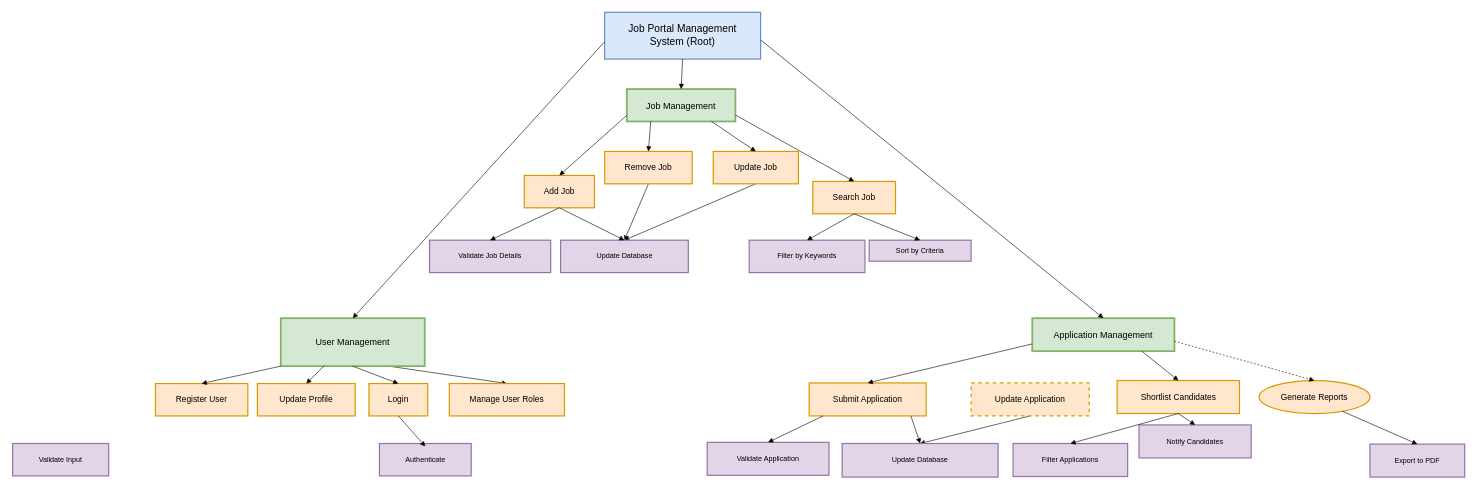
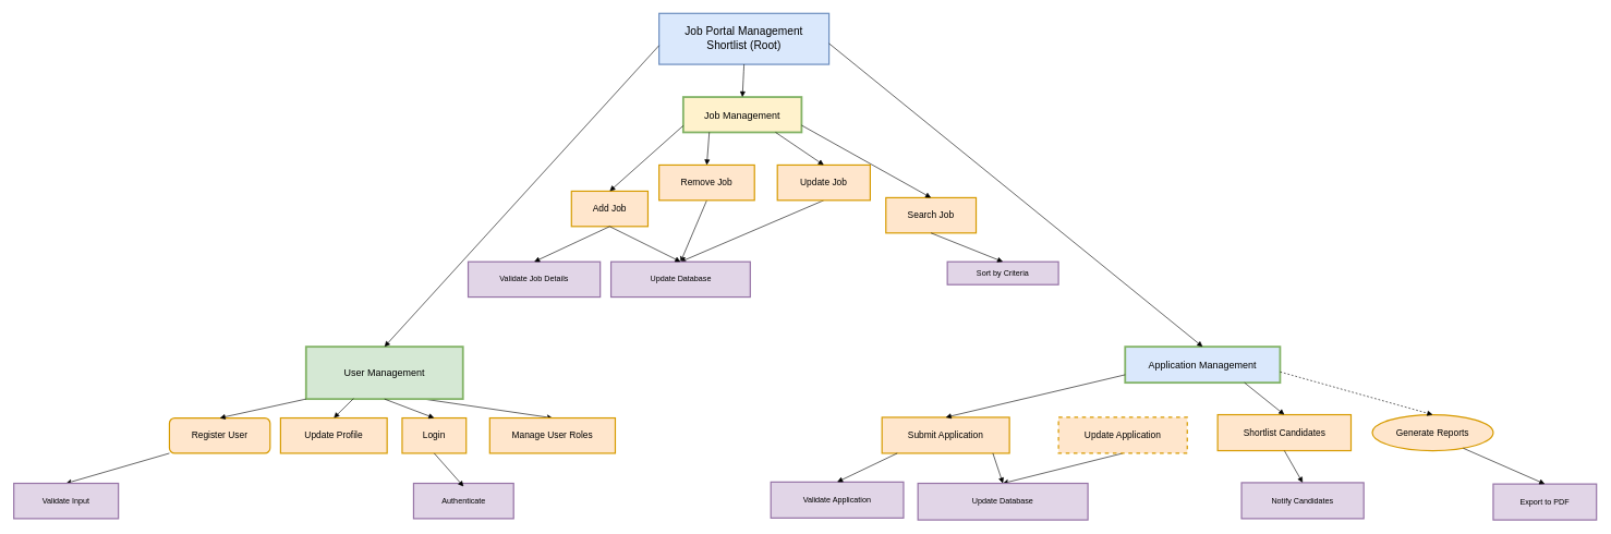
  <mxCell id="0" />
  <mxCell id="1" parent="0" />
- <mxCell id="2" value="Job Portal Management System (Root)" style="whiteSpace=wrap;strokeWidth=2;fillColor=#dae8fc;strokeColor=#6c8ebf;fontSize=17;spacing=12;" vertex="1" parent="1"><mxGeometry x="1007" y="20" width="260" height="78" as="geometry" /></mxCell>
+ <mxCell id="2" value="Job Portal Management Shortlist (Root)" style="whiteSpace=wrap;strokeWidth=2;fillColor=#dae8fc;strokeColor=#6c8ebf;fontSize=17;spacing=12;" vertex="1" parent="1"><mxGeometry x="1007" y="20" width="260" height="78" as="geometry" /></mxCell>
  <mxCell id="3" style="rounded=0;orthogonalLoop=1;jettySize=auto;html=1;exitX=0.75;exitY=1;exitDx=0;exitDy=0;entryX=0.5;entryY=0;entryDx=0;entryDy=0;" edge="1" parent="1" source="4" target="11"><mxGeometry relative="1" as="geometry" /></mxCell>
  <mxCell id="4" value="User Management" style="whiteSpace=wrap;strokeWidth=3;fillColor=#d5e8d4;strokeColor=#82b366;fontSize=15;spacing=2;spacingBottom=10;spacingRight=10;spacingLeft=10;spacingTop=10;" vertex="1" parent="1"><mxGeometry x="467" y="530" width="240" height="80" as="geometry" /></mxCell>
- <mxCell id="5" value="Job Management" style="whiteSpace=wrap;strokeWidth=3;fillColor=#d5e8d4;strokeColor=#82b366;fontSize=15;spacing=2;spacingBottom=10;spacingRight=10;spacingLeft=10;spacingTop=10;" vertex="1" parent="1"><mxGeometry x="1044" y="148" width="181" height="54" as="geometry" /></mxCell>
- <mxCell id="6" value="Application Management" style="whiteSpace=wrap;strokeWidth=3;fillColor=#d5e8d4;strokeColor=#82b366;fontSize=15;spacing=2;spacingBottom=10;spacingRight=10;spacingLeft=10;spacingTop=10;" vertex="1" parent="1"><mxGeometry x="1720" y="530" width="237" height="55" as="geometry" /></mxCell>
- <mxCell id="8" value="Register User" style="whiteSpace=wrap;strokeWidth=2;fillColor=#ffe6cc;strokeColor=#d79b00;fontSize=14;spacing=8;" vertex="1" parent="1"><mxGeometry x="258" y="639" width="154" height="54" as="geometry" /></mxCell>
+ <mxCell id="5" value="Job Management" style="whiteSpace=wrap;strokeWidth=3;fillColor=#fff2cc;strokeColor=#82b366;fontSize=15;spacing=2;spacingBottom=10;spacingRight=10;spacingLeft=10;spacingTop=10;" vertex="1" parent="1"><mxGeometry x="1044" y="148" width="181" height="54" as="geometry" /></mxCell>
+ <mxCell id="6" value="Application Management" style="whiteSpace=wrap;strokeWidth=3;fillColor=#dae8fc;strokeColor=#82b366;fontSize=15;spacing=2;spacingBottom=10;spacingRight=10;spacingLeft=10;spacingTop=10;" vertex="1" parent="1"><mxGeometry x="1720" y="530" width="237" height="55" as="geometry" /></mxCell>
+ <mxCell id="7" style="rounded=0;orthogonalLoop=1;jettySize=auto;html=1;exitX=0;exitY=1;exitDx=0;exitDy=0;entryX=0.5;entryY=0;entryDx=0;entryDy=0;" edge="1" parent="1" source="8" target="12"><mxGeometry relative="1" as="geometry" /></mxCell>
+ <mxCell id="8" value="Register User" style="whiteSpace=wrap;strokeWidth=2;fillColor=#ffe6cc;strokeColor=#d79b00;fontSize=14;spacing=8;rounded=1;" vertex="1" parent="1"><mxGeometry x="258" y="639" width="154" height="54" as="geometry" /></mxCell>
  <mxCell id="9" value="Login" style="whiteSpace=wrap;strokeWidth=2;fillColor=#ffe6cc;strokeColor=#d79b00;fontSize=14;spacing=8;" vertex="1" parent="1"><mxGeometry x="614" y="639" width="98" height="54" as="geometry" /></mxCell>
  <mxCell id="10" value="Update Profile" style="whiteSpace=wrap;strokeWidth=2;fillColor=#ffe6cc;strokeColor=#d79b00;fontSize=14;spacing=8;" vertex="1" parent="1"><mxGeometry x="428" y="639" width="163" height="54" as="geometry" /></mxCell>
  <mxCell id="11" value="Manage User Roles" style="whiteSpace=wrap;strokeWidth=2;fillColor=#ffe6cc;strokeColor=#d79b00;fontSize=14;spacing=8;" vertex="1" parent="1"><mxGeometry x="748" y="639" width="192" height="54" as="geometry" /></mxCell>
  <mxCell id="12" value="Validate Input" style="whiteSpace=wrap;strokeWidth=2;fillColor=#e1d5e7;strokeColor=#9673a6;" vertex="1" parent="1"><mxGeometry x="20" y="739" width="160" height="54" as="geometry" /></mxCell>
  <mxCell id="13" value="Authenticate" style="whiteSpace=wrap;strokeWidth=2;fillColor=#e1d5e7;strokeColor=#9673a6;" vertex="1" parent="1"><mxGeometry x="631.5" y="739" width="153" height="54" as="geometry" /></mxCell>
  <mxCell id="14" value="Add Job" style="whiteSpace=wrap;strokeWidth=2;fillColor=#ffe6cc;strokeColor=#d79b00;fontSize=14;spacing=8;" vertex="1" parent="1"><mxGeometry x="873" y="292" width="117" height="54" as="geometry" /></mxCell>
  <mxCell id="15" style="rounded=0;orthogonalLoop=1;jettySize=auto;html=1;exitX=0.5;exitY=1;exitDx=0;exitDy=0;entryX=0.5;entryY=0;entryDx=0;entryDy=0;" edge="1" parent="1" source="16" target="21"><mxGeometry relative="1" as="geometry" /></mxCell>
  <mxCell id="16" value="Remove Job" style="whiteSpace=wrap;strokeWidth=2;fillColor=#ffe6cc;strokeColor=#d79b00;fontSize=14;spacing=8;" vertex="1" parent="1"><mxGeometry x="1007" y="252" width="146" height="54" as="geometry" /></mxCell>
  <mxCell id="17" style="rounded=0;orthogonalLoop=1;jettySize=auto;html=1;exitX=0.5;exitY=1;exitDx=0;exitDy=0;entryX=0.5;entryY=0;entryDx=0;entryDy=0;" edge="1" parent="1" source="18" target="21"><mxGeometry relative="1" as="geometry"><mxPoint x="1018" y="400" as="targetPoint" /></mxGeometry></mxCell>
  <mxCell id="18" value="Update Job" style="whiteSpace=wrap;strokeWidth=2;fillColor=#ffe6cc;strokeColor=#d79b00;fontSize=14;spacing=8;" vertex="1" parent="1"><mxGeometry x="1188" y="252" width="142" height="54" as="geometry" /></mxCell>
  <mxCell id="19" value="Search Job" style="whiteSpace=wrap;strokeWidth=2;fillColor=#ffe6cc;strokeColor=#d79b00;fontSize=14;spacing=8;" vertex="1" parent="1"><mxGeometry x="1354" y="302" width="138" height="54" as="geometry" /></mxCell>
  <mxCell id="20" value="Validate Job Details" style="whiteSpace=wrap;strokeWidth=2;fillColor=#e1d5e7;strokeColor=#9673a6;" vertex="1" parent="1"><mxGeometry x="715" y="400" width="202" height="54" as="geometry" /></mxCell>
  <mxCell id="21" value="Update Database" style="whiteSpace=wrap;strokeWidth=2;fillColor=#e1d5e7;strokeColor=#9673a6;" vertex="1" parent="1"><mxGeometry x="933.5" y="400" width="213" height="54" as="geometry" /></mxCell>
- <mxCell id="22" value="Filter by Keywords" style="whiteSpace=wrap;strokeWidth=2;fillColor=#e1d5e7;strokeColor=#9673a6;" vertex="1" parent="1"><mxGeometry x="1248" y="400" width="193" height="54" as="geometry" /></mxCell>
  <mxCell id="23" value="Sort by Criteria" style="whiteSpace=wrap;strokeWidth=2;fillColor=#e1d5e7;strokeColor=#9673a6;" vertex="1" parent="1"><mxGeometry x="1448" y="400" width="170" height="35" as="geometry" /></mxCell>
  <mxCell id="24" value="Submit Application" style="whiteSpace=wrap;strokeWidth=2;fillColor=#ffe6cc;strokeColor=#d79b00;fontSize=14;spacing=8;" vertex="1" parent="1"><mxGeometry x="1348" y="638" width="195" height="55" as="geometry" /></mxCell>
  <mxCell id="25" style="rounded=0;orthogonalLoop=1;jettySize=auto;html=1;exitX=0.5;exitY=1;exitDx=0;exitDy=0;entryX=0.5;entryY=0;entryDx=0;entryDy=0;" edge="1" parent="1" source="26" target="30"><mxGeometry relative="1" as="geometry"><mxPoint x="1572" y="740" as="targetPoint" /></mxGeometry></mxCell>
  <mxCell id="26" value="Update Application" style="whiteSpace=wrap;strokeWidth=2;fillColor=#ffe6cc;strokeColor=#d79b00;fontSize=14;spacing=8;dashed=1;" vertex="1" parent="1"><mxGeometry x="1618" y="638" width="197" height="55" as="geometry" /></mxCell>
  <mxCell id="27" value="Shortlist Candidates" style="whiteSpace=wrap;strokeWidth=2;fillColor=#ffe6cc;strokeColor=#d79b00;fontSize=14;spacing=8;" vertex="1" parent="1"><mxGeometry x="1861.5" y="634" width="204" height="55" as="geometry" /></mxCell>
  <mxCell id="28" value="Generate Reports" style="ellipse;whiteSpace=wrap;strokeWidth=2;fillColor=#ffe6cc;strokeColor=#d79b00;fontSize=14;spacing=8;" vertex="1" parent="1"><mxGeometry x="2098" y="634" width="185" height="55" as="geometry" /></mxCell>
  <mxCell id="29" value="Validate Application" style="whiteSpace=wrap;strokeWidth=2;fillColor=#e1d5e7;strokeColor=#9673a6;" vertex="1" parent="1"><mxGeometry x="1178" y="737" width="203" height="55" as="geometry" /></mxCell>
  <mxCell id="30" value="Update Database" style="whiteSpace=wrap;strokeWidth=2;fillColor=#e1d5e7;strokeColor=#9673a6;" vertex="1" parent="1"><mxGeometry x="1403" y="739" width="260" height="56" as="geometry" /></mxCell>
- <mxCell id="31" value="Filter Applications" style="whiteSpace=wrap;strokeWidth=2;fillColor=#e1d5e7;strokeColor=#9673a6;" vertex="1" parent="1"><mxGeometry x="1688" y="739" width="191" height="55" as="geometry" /></mxCell>
- <mxCell id="32" value="Notify Candidates" style="whiteSpace=wrap;strokeWidth=2;fillColor=#e1d5e7;strokeColor=#9673a6;" vertex="1" parent="1"><mxGeometry x="1898" y="708" width="187" height="55" as="geometry" /></mxCell>
+ <mxCell id="32" value="Notify Candidates" style="whiteSpace=wrap;strokeWidth=2;fillColor=#e1d5e7;strokeColor=#9673a6;" vertex="1" parent="1"><mxGeometry x="1898" y="738" width="187" height="55" as="geometry" /></mxCell>
  <mxCell id="33" value="Export to PDF" style="whiteSpace=wrap;strokeWidth=2;fillColor=#e1d5e7;strokeColor=#9673a6;" vertex="1" parent="1"><mxGeometry x="2283" y="740" width="158" height="55" as="geometry" /></mxCell>
  <mxCell id="34" value="" style="startArrow=none;endArrow=block;exitX=0;exitY=0.63;entryX=0.5;entryY=0;rounded=0;" edge="1" parent="1" source="2" target="4"><mxGeometry relative="1" as="geometry" /></mxCell>
  <mxCell id="35" value="" style="curved=1;startArrow=none;endArrow=block;exitX=0.5;exitY=1;entryX=0.5;entryY=0;rounded=0;" edge="1" parent="1" source="2" target="5"><mxGeometry relative="1" as="geometry"><Array as="points" /></mxGeometry></mxCell>
  <mxCell id="36" value="" style="startArrow=none;endArrow=block;exitX=1;exitY=0.59;entryX=0.5;entryY=0;rounded=0;" edge="1" parent="1" source="2" target="6"><mxGeometry relative="1" as="geometry" /></mxCell>
  <mxCell id="37" value="" style="curved=0;startArrow=none;endArrow=block;exitX=0;exitY=1;entryX=0.5;entryY=0;rounded=0;exitDx=0;exitDy=0;" edge="1" parent="1" source="4" target="8"><mxGeometry relative="1" as="geometry"><Array as="points" /></mxGeometry></mxCell>
  <mxCell id="38" value="" style="startArrow=none;endArrow=block;exitX=0.5;exitY=1;entryX=0.5;entryY=0;rounded=0;exitDx=0;exitDy=0;" edge="1" parent="1" source="4" target="9"><mxGeometry relative="1" as="geometry" /></mxCell>
  <mxCell id="39" value="" style="startArrow=none;endArrow=block;exitX=0.303;exitY=0.99;entryX=0.5;entryY=0;rounded=0;exitDx=0;exitDy=0;exitPerimeter=0;" edge="1" parent="1" source="4" target="10"><mxGeometry relative="1" as="geometry" /></mxCell>
  <mxCell id="40" value="" style="startArrow=none;endArrow=block;exitX=0.5;exitY=1;entryX=0.5;entryY=0.09;rounded=0;exitDx=0;exitDy=0;entryDx=0;entryDy=0;entryPerimeter=0;" edge="1" parent="1" source="9" target="13"><mxGeometry relative="1" as="geometry"><mxPoint x="535" y="744" as="targetPoint" /></mxGeometry></mxCell>
  <mxCell id="41" value="" style="startArrow=none;endArrow=block;exitX=0;exitY=0.81;entryX=0.5;entryY=0;rounded=0;" edge="1" parent="1" source="5" target="14"><mxGeometry relative="1" as="geometry" /></mxCell>
  <mxCell id="42" value="" style="startArrow=none;endArrow=block;exitX=0.22;exitY=1;entryX=0.5;entryY=0;rounded=0;" edge="1" parent="1" source="5" target="16"><mxGeometry relative="1" as="geometry" /></mxCell>
  <mxCell id="43" value="" style="startArrow=none;endArrow=block;exitX=0.78;exitY=1;entryX=0.5;entryY=0;rounded=0;" edge="1" parent="1" source="5" target="18"><mxGeometry relative="1" as="geometry" /></mxCell>
  <mxCell id="44" value="" style="startArrow=none;endArrow=block;exitX=1;exitY=0.8;entryX=0.5;entryY=0;rounded=0;" edge="1" parent="1" source="5" target="19"><mxGeometry relative="1" as="geometry" /></mxCell>
  <mxCell id="45" value="" style="startArrow=none;endArrow=block;exitX=0.5;exitY=1;entryX=0.5;entryY=0;rounded=0;exitDx=0;exitDy=0;" edge="1" parent="1" source="14" target="20"><mxGeometry relative="1" as="geometry" /></mxCell>
  <mxCell id="46" value="" style="startArrow=none;endArrow=block;exitX=0.5;exitY=1;entryX=0.5;entryY=0;rounded=0;exitDx=0;exitDy=0;" edge="1" parent="1" source="14" target="21"><mxGeometry relative="1" as="geometry" /></mxCell>
- <mxCell id="47" value="" style="startArrow=none;endArrow=block;exitX=0.5;exitY=1;entryX=0.5;entryY=0;rounded=0;exitDx=0;exitDy=0;" edge="1" parent="1" source="19" target="22"><mxGeometry relative="1" as="geometry" /></mxCell>
  <mxCell id="48" value="" style="startArrow=none;endArrow=block;exitX=0.5;exitY=1;entryX=0.5;entryY=0;rounded=0;exitDx=0;exitDy=0;" edge="1" parent="1" source="19" target="23"><mxGeometry relative="1" as="geometry"><Array as="points" /></mxGeometry></mxCell>
  <mxCell id="49" value="" style="startArrow=none;endArrow=block;exitX=0;exitY=0.78;entryX=0.5;entryY=0;rounded=0;" edge="1" parent="1" source="6" target="24"><mxGeometry relative="1" as="geometry" /></mxCell>
  <mxCell id="50" value="" style="startArrow=none;endArrow=block;exitX=0.77;exitY=1;entryX=0.5;entryY=0;rounded=0;" edge="1" parent="1" source="6" target="27"><mxGeometry relative="1" as="geometry" /></mxCell>
  <mxCell id="51" value="" style="startArrow=none;endArrow=block;exitX=1;exitY=0.7;entryX=0.5;entryY=0;rounded=0;dashed=1;" edge="1" parent="1" source="6" target="28"><mxGeometry relative="1" as="geometry" /></mxCell>
  <mxCell id="52" value="" style="startArrow=none;endArrow=block;exitX=0.12;exitY=1;entryX=0.5;entryY=0;rounded=0;" edge="1" parent="1" source="24" target="29"><mxGeometry relative="1" as="geometry" /></mxCell>
  <mxCell id="53" value="" style="startArrow=none;endArrow=block;exitX=0.87;exitY=1;entryX=0.5;entryY=0;rounded=0;" edge="1" parent="1" source="24" target="30"><mxGeometry relative="1" as="geometry" /></mxCell>
- <mxCell id="54" value="" style="startArrow=none;endArrow=block;exitX=0.5;exitY=1;entryX=0.5;entryY=0;rounded=0;exitDx=0;exitDy=0;" edge="1" parent="1" source="27" target="31"><mxGeometry relative="1" as="geometry" /></mxCell>
  <mxCell id="55" value="" style="startArrow=none;endArrow=block;exitX=0.5;exitY=1;entryX=0.5;entryY=0;rounded=0;exitDx=0;exitDy=0;" edge="1" parent="1" source="27" target="32"><mxGeometry relative="1" as="geometry" /></mxCell>
  <mxCell id="56" value="" style="startArrow=none;endArrow=block;exitX=0.79;exitY=1;entryX=0.5;entryY=0;rounded=0;" edge="1" parent="1" source="28" target="33"><mxGeometry relative="1" as="geometry" /></mxCell>
